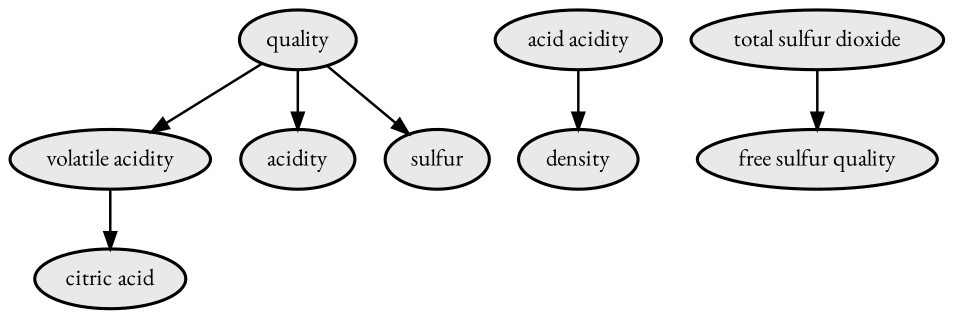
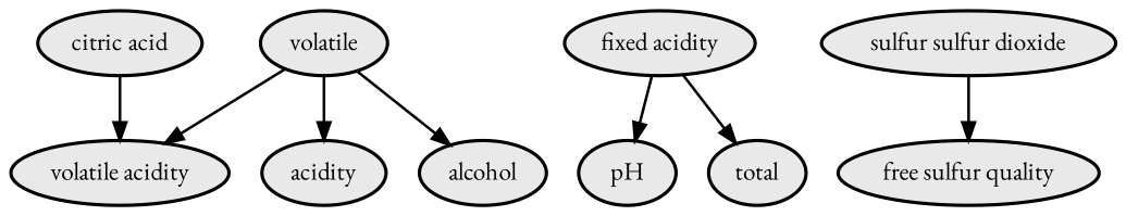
  digraph {
    fontname="EB Garamond"
    node [fillcolor="#E9E9E9" fontname="EB Garamond" fontsize=14 penwidth=1.875 style=filled]
    edge [fontname="EB Garamond" penwidth=1.5]
-   quality
+   quality [label=volatile]
    "volatile acidity"
    n3 [label=acidity]
-   alcohol [label=sulfur]
+   alcohol
    "citric acid"
-   "fixed acidity" [label="acid acidity"]
-   density
+   "fixed acidity"
+   pH
+   density [label=total]
    n9 [label="free sulfur quality"]
-   "total sulfur dioxide"
+   "total sulfur dioxide" [label="sulfur sulfur dioxide"]
    quality -> "volatile acidity"
    quality -> n3
    quality -> alcohol
-   "volatile acidity" -> "citric acid"
+   "citric acid" -> "volatile acidity"
+   "fixed acidity" -> pH
    "fixed acidity" -> density
    "total sulfur dioxide" -> n9
  }
